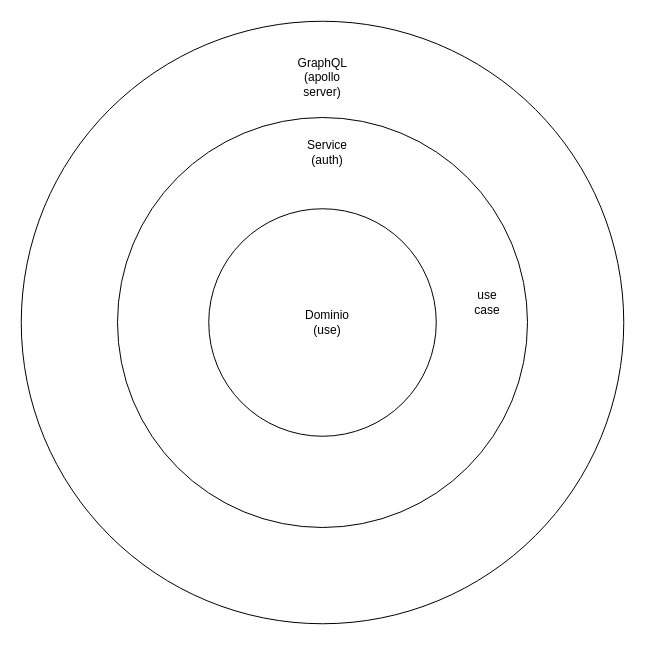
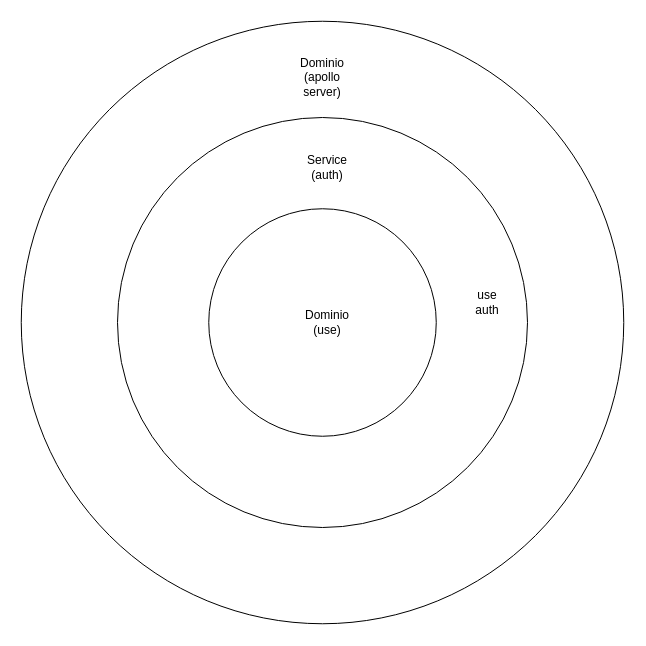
  <mxCell id="0" />
  <mxCell id="1" parent="0" />
  <mxCell id="2" value="" style="ellipse;whiteSpace=wrap;html=1;aspect=fixed;" parent="1" vertex="1"><mxGeometry x="20.75" y="20.75" width="602.5" height="602.5" as="geometry" /></mxCell>
  <mxCell id="3" value="" style="ellipse;whiteSpace=wrap;html=1;aspect=fixed;" parent="1" vertex="1"><mxGeometry x="117" y="117" width="410" height="410" as="geometry" /></mxCell>
  <mxCell id="4" value="" style="ellipse;whiteSpace=wrap;html=1;aspect=fixed;" parent="1" vertex="1"><mxGeometry x="208.25" y="208.25" width="227.5" height="227.5" as="geometry" /></mxCell>
  <mxCell id="5" value="Dominio (use)" style="text;html=1;strokeColor=none;fillColor=none;align=center;verticalAlign=middle;whiteSpace=wrap;rounded=0;" parent="1" vertex="1"><mxGeometry x="307" y="312" width="40" height="20" as="geometry" /></mxCell>
- <mxCell id="6" value="Service (auth)" style="text;html=1;strokeColor=none;fillColor=none;align=center;verticalAlign=middle;whiteSpace=wrap;rounded=0;" parent="1" vertex="1"><mxGeometry x="307" y="142" width="40" height="20" as="geometry" /></mxCell>
- <mxCell id="7" value="GraphQL (apollo server)" style="text;html=1;strokeColor=none;fillColor=none;align=center;verticalAlign=middle;whiteSpace=wrap;rounded=0;" parent="1" vertex="1"><mxGeometry x="302" y="67" width="40" height="20" as="geometry" /></mxCell>
- <mxCell id="8" value="use case" style="text;html=1;strokeColor=none;fillColor=none;align=center;verticalAlign=middle;whiteSpace=wrap;rounded=0;" vertex="1" parent="1"><mxGeometry x="467" y="292" width="40" height="20" as="geometry" /></mxCell>
+ <mxCell id="6" value="Service (auth)" style="text;html=1;strokeColor=none;fillColor=none;align=center;verticalAlign=middle;whiteSpace=wrap;rounded=0;" parent="1" vertex="1"><mxGeometry x="307" y="157" width="40" height="20" as="geometry" /></mxCell>
+ <mxCell id="7" value="Dominio (apollo server)" style="text;html=1;strokeColor=none;fillColor=none;align=center;verticalAlign=middle;whiteSpace=wrap;rounded=0;" parent="1" vertex="1"><mxGeometry x="302" y="67" width="40" height="20" as="geometry" /></mxCell>
+ <mxCell id="8" value="use auth" style="text;html=1;strokeColor=none;fillColor=none;align=center;verticalAlign=middle;whiteSpace=wrap;rounded=0;" vertex="1" parent="1"><mxGeometry x="467" y="292" width="40" height="20" as="geometry" /></mxCell>
